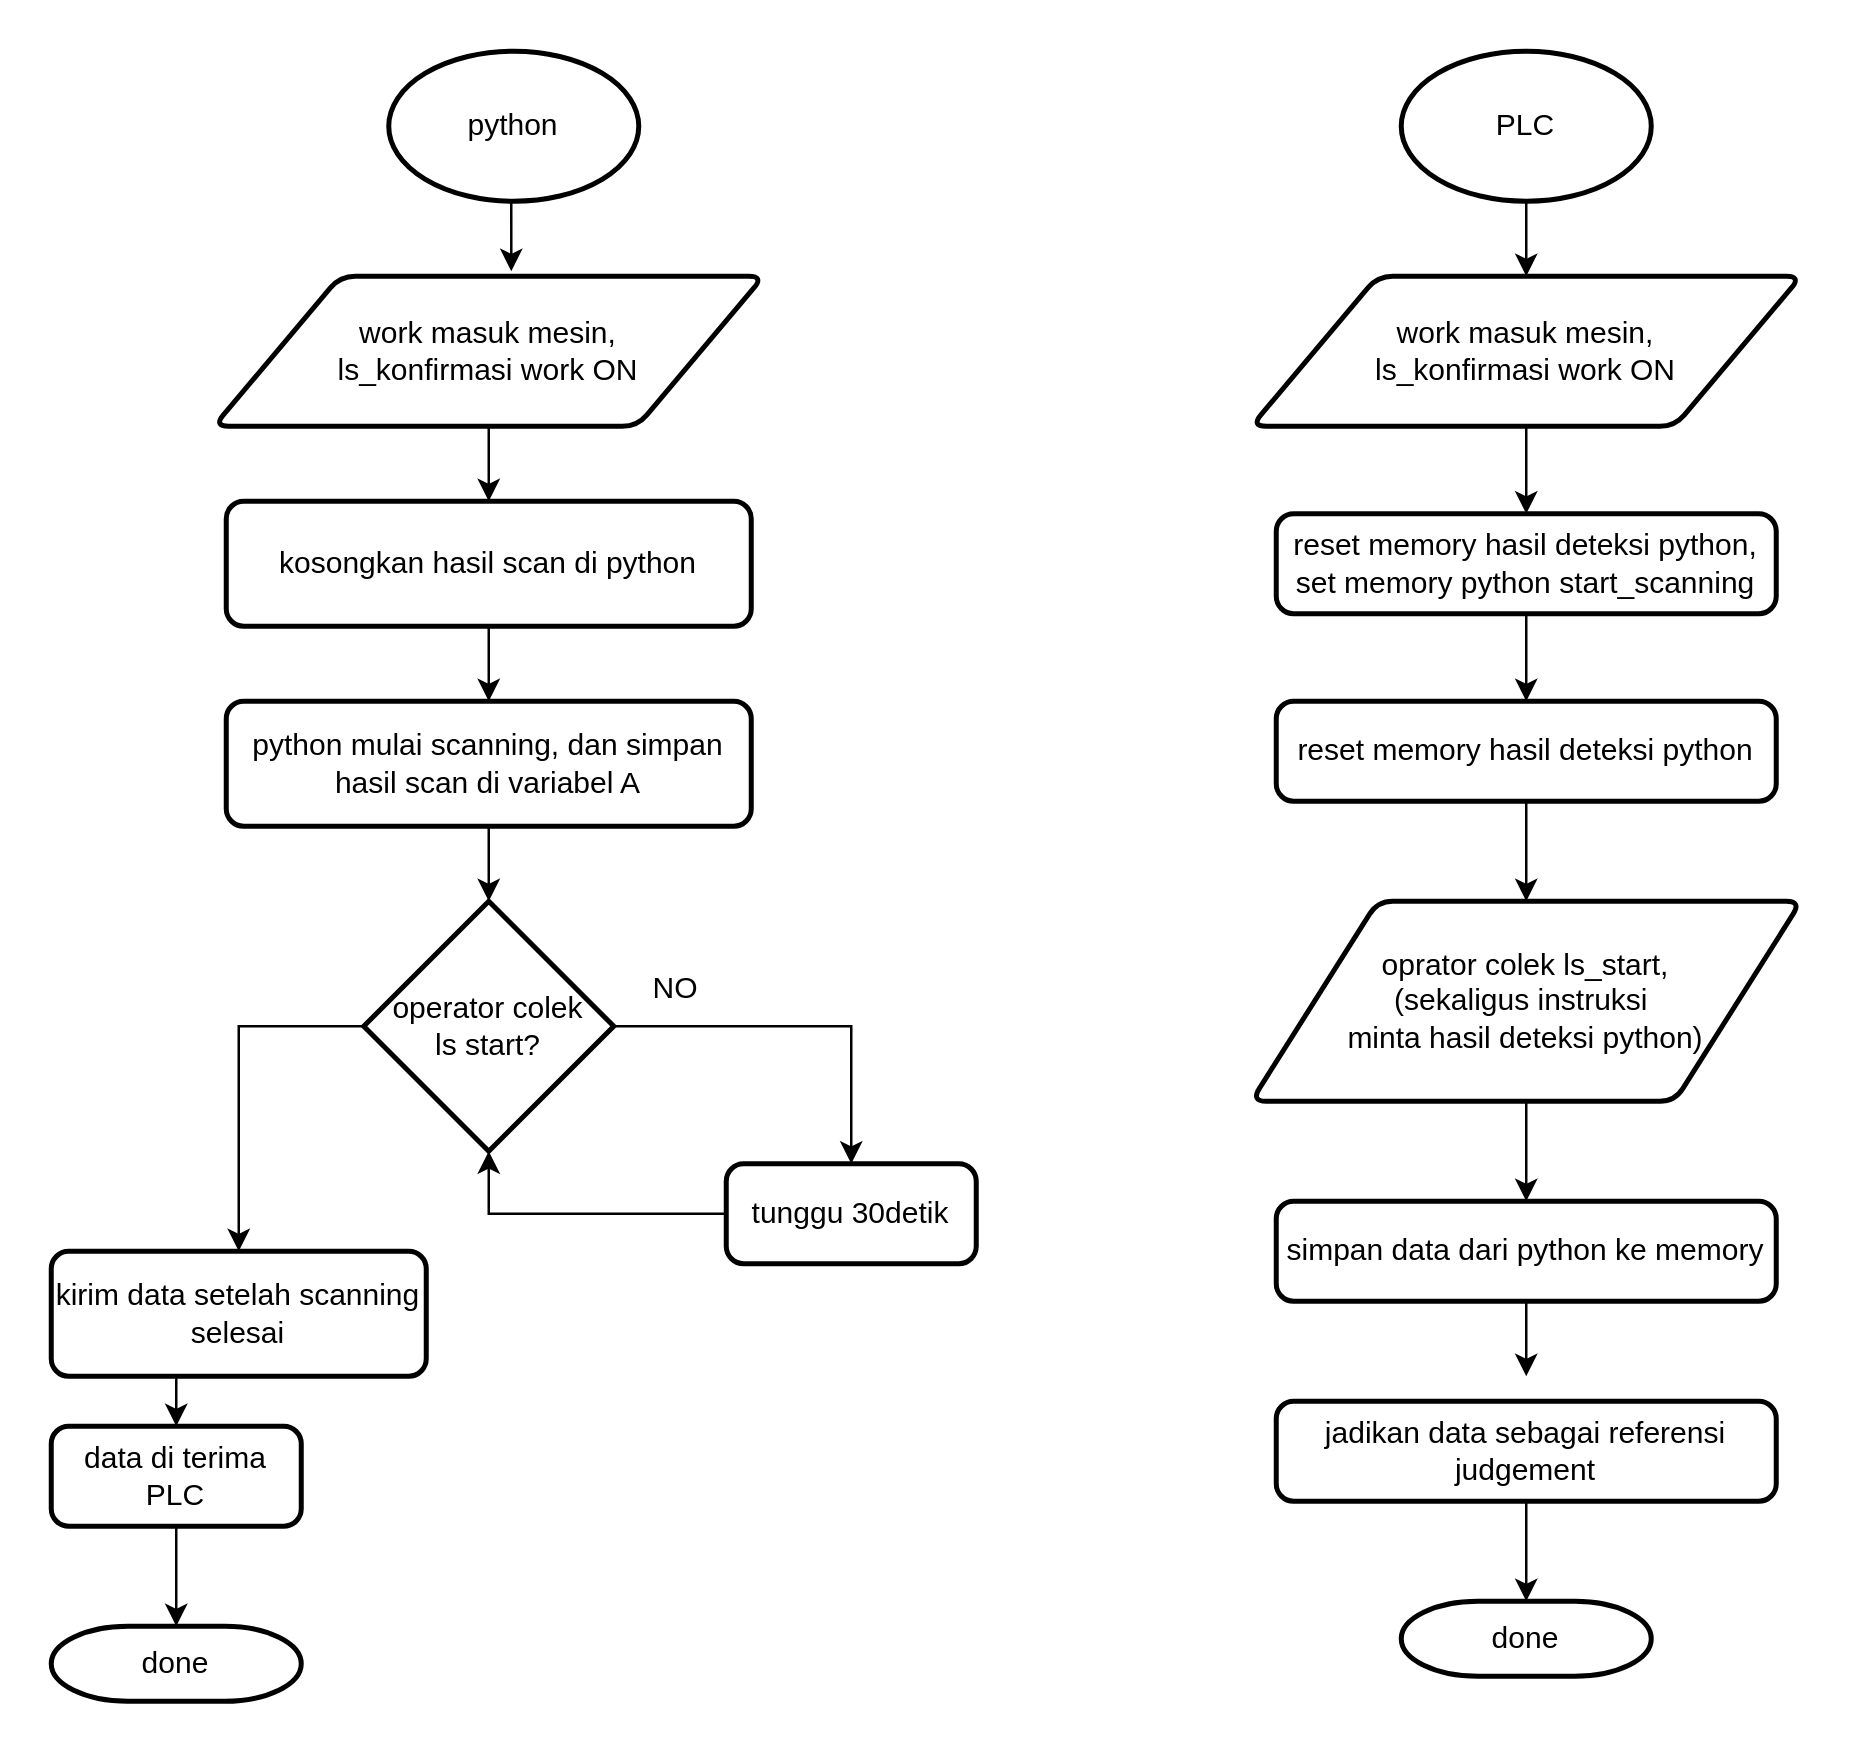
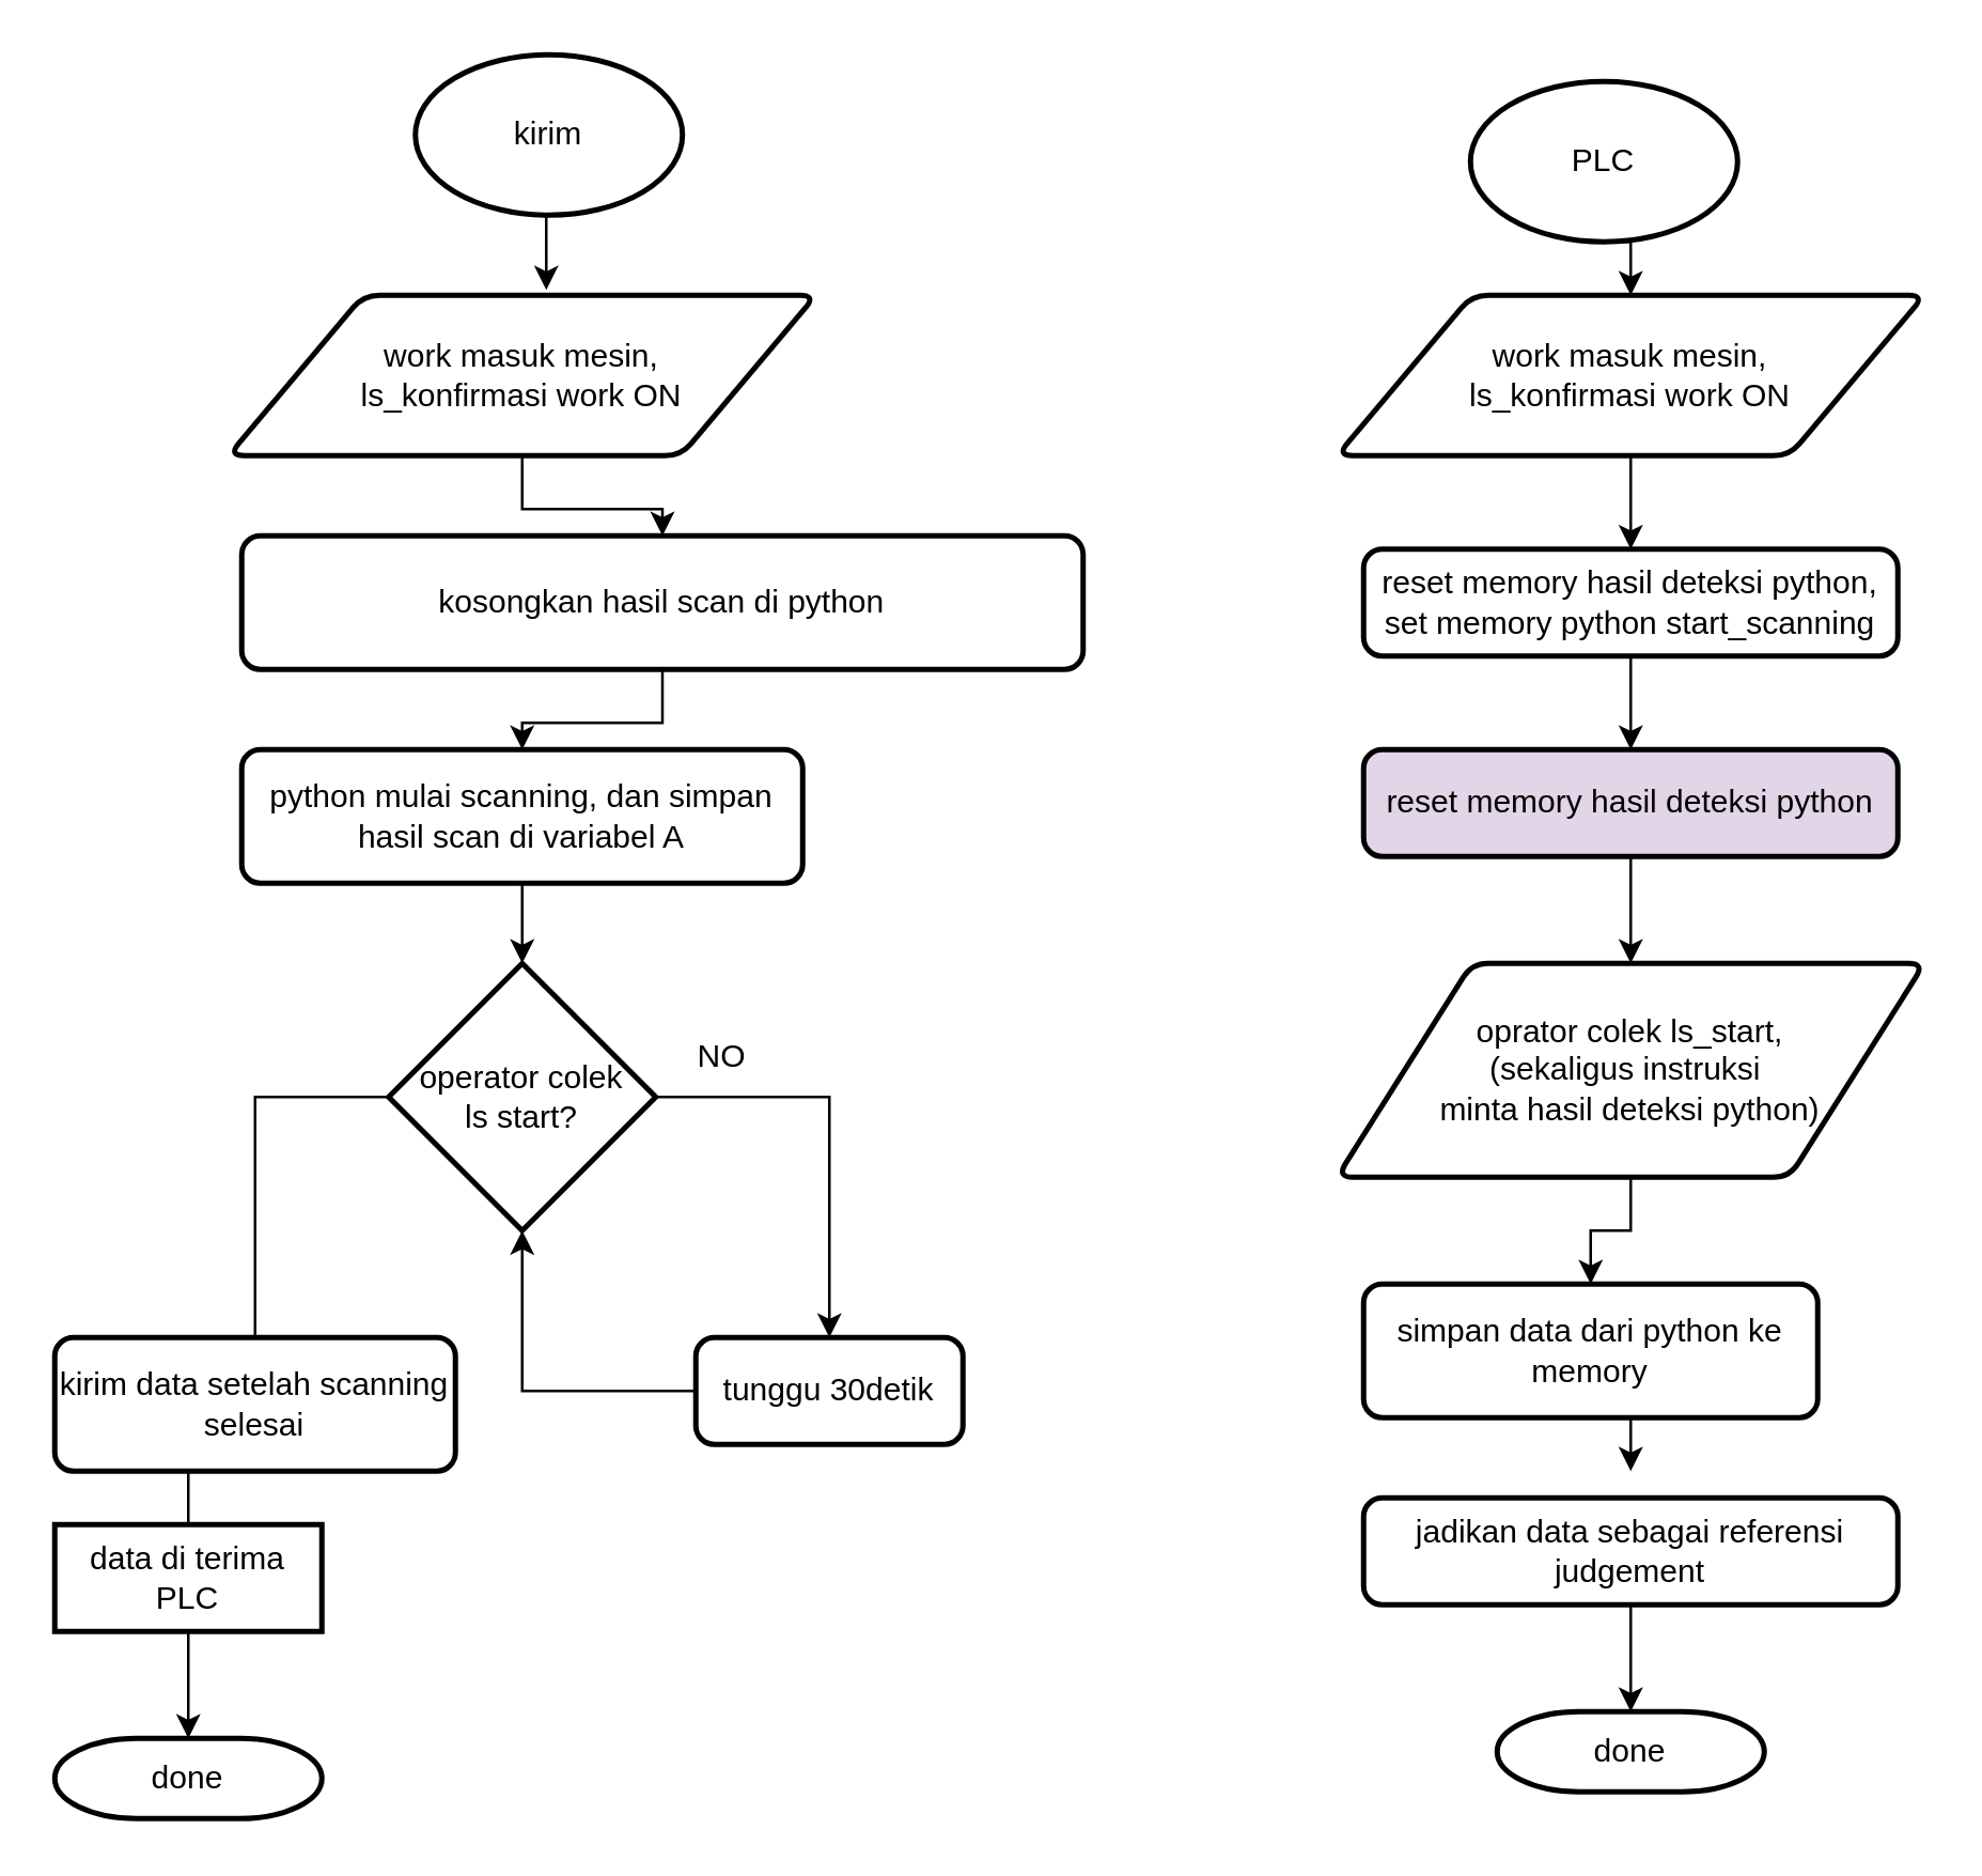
  <mxCell id="0" />
  <mxCell id="1" parent="0" />
- <mxCell id="2" value="python" style="strokeWidth=2;html=1;shape=mxgraph.flowchart.start_1;whiteSpace=wrap;" vertex="1" parent="1"><mxGeometry x="155" y="20" width="100" height="60" as="geometry" /></mxCell>
+ <mxCell id="2" value="kirim" style="strokeWidth=2;html=1;shape=mxgraph.flowchart.start_1;whiteSpace=wrap;" vertex="1" parent="1"><mxGeometry x="155" y="20" width="100" height="60" as="geometry" /></mxCell>
  <mxCell id="3" style="edgeStyle=orthogonalEdgeStyle;rounded=0;orthogonalLoop=1;jettySize=auto;html=1;exitX=0.5;exitY=1;exitDx=0;exitDy=0;entryX=0.5;entryY=0;entryDx=0;entryDy=0;" edge="1" parent="1" source="4" target="17"><mxGeometry relative="1" as="geometry" /></mxCell>
  <mxCell id="4" value="work masuk mesin,&lt;div&gt;ls_konfirmasi work ON&lt;/div&gt;" style="shape=parallelogram;html=1;strokeWidth=2;perimeter=parallelogramPerimeter;whiteSpace=wrap;rounded=1;arcSize=12;size=0.23;" vertex="1" parent="1"><mxGeometry x="85" y="110" width="220" height="60" as="geometry" /></mxCell>
  <mxCell id="5" value="python mulai scanning, dan simpan hasil scan di variabel A" style="rounded=1;whiteSpace=wrap;html=1;absoluteArcSize=1;arcSize=14;strokeWidth=2;" vertex="1" parent="1"><mxGeometry x="90" y="280" width="210" height="50" as="geometry" /></mxCell>
- <mxCell id="6" style="edgeStyle=orthogonalEdgeStyle;rounded=0;orthogonalLoop=1;jettySize=auto;html=1;exitX=0;exitY=0.5;exitDx=0;exitDy=0;exitPerimeter=0;" edge="1" parent="1" source="8" target="12"><mxGeometry relative="1" as="geometry" /></mxCell>
+ <mxCell id="6" style="edgeStyle=orthogonalEdgeStyle;rounded=0;orthogonalLoop=1;jettySize=auto;html=1;exitX=0;exitY=0.5;exitDx=0;exitDy=0;exitPerimeter=0;endArrow=none;" edge="1" parent="1" source="8" target="12"><mxGeometry relative="1" as="geometry" /></mxCell>
  <mxCell id="7" style="edgeStyle=orthogonalEdgeStyle;rounded=0;orthogonalLoop=1;jettySize=auto;html=1;exitX=1;exitY=0.5;exitDx=0;exitDy=0;exitPerimeter=0;entryX=0.5;entryY=0;entryDx=0;entryDy=0;" edge="1" parent="1" source="8" target="13"><mxGeometry relative="1" as="geometry" /></mxCell>
  <mxCell id="8" value="operator colek&lt;div&gt;ls start?&lt;/div&gt;" style="strokeWidth=2;html=1;shape=mxgraph.flowchart.decision;whiteSpace=wrap;" vertex="1" parent="1"><mxGeometry x="145" y="360" width="100" height="100" as="geometry" /></mxCell>
  <mxCell id="9" style="edgeStyle=orthogonalEdgeStyle;rounded=0;orthogonalLoop=1;jettySize=auto;html=1;exitX=0.5;exitY=1;exitDx=0;exitDy=0;exitPerimeter=0;entryX=0.541;entryY=-0.033;entryDx=0;entryDy=0;entryPerimeter=0;" edge="1" parent="1" source="2" target="4"><mxGeometry relative="1" as="geometry" /></mxCell>
  <mxCell id="10" style="edgeStyle=orthogonalEdgeStyle;rounded=0;orthogonalLoop=1;jettySize=auto;html=1;exitX=0.5;exitY=1;exitDx=0;exitDy=0;entryX=0.5;entryY=0;entryDx=0;entryDy=0;entryPerimeter=0;" edge="1" parent="1" source="5" target="8"><mxGeometry relative="1" as="geometry" /></mxCell>
- <mxCell id="11" style="edgeStyle=orthogonalEdgeStyle;rounded=0;orthogonalLoop=1;jettySize=auto;html=1;exitX=0.5;exitY=1;exitDx=0;exitDy=0;entryX=0.5;entryY=0;entryDx=0;entryDy=0;" edge="1" parent="1" source="12" target="19"><mxGeometry relative="1" as="geometry" /></mxCell>
+ <mxCell id="11" style="edgeStyle=orthogonalEdgeStyle;rounded=0;orthogonalLoop=1;jettySize=auto;html=1;exitX=0.5;exitY=1;exitDx=0;exitDy=0;entryX=0.5;entryY=0;entryDx=0;entryDy=0;endArrow=none;" edge="1" parent="1" source="12" target="19"><mxGeometry relative="1" as="geometry" /></mxCell>
  <mxCell id="12" value="kirim data setelah scanning selesai" style="rounded=1;whiteSpace=wrap;html=1;absoluteArcSize=1;arcSize=14;strokeWidth=2;" vertex="1" parent="1"><mxGeometry x="20" y="500" width="150" height="50" as="geometry" /></mxCell>
- <mxCell id="13" value="tunggu 30detik" style="rounded=1;whiteSpace=wrap;html=1;absoluteArcSize=1;arcSize=14;strokeWidth=2;" vertex="1" parent="1"><mxGeometry x="290" y="465" width="100" height="40" as="geometry" /></mxCell>
+ <mxCell id="13" value="tunggu 30detik" style="rounded=1;whiteSpace=wrap;html=1;absoluteArcSize=1;arcSize=14;strokeWidth=2;" vertex="1" parent="1"><mxGeometry x="260" y="500" width="100" height="40" as="geometry" /></mxCell>
  <mxCell id="14" style="edgeStyle=orthogonalEdgeStyle;rounded=0;orthogonalLoop=1;jettySize=auto;html=1;exitX=0;exitY=0.5;exitDx=0;exitDy=0;entryX=0.5;entryY=1;entryDx=0;entryDy=0;entryPerimeter=0;" edge="1" parent="1" source="13" target="8"><mxGeometry relative="1" as="geometry" /></mxCell>
  <mxCell id="15" value="NO" style="text;html=1;align=center;verticalAlign=middle;whiteSpace=wrap;rounded=0;" vertex="1" parent="1"><mxGeometry x="240" y="380" width="60" height="30" as="geometry" /></mxCell>
  <mxCell id="16" style="edgeStyle=orthogonalEdgeStyle;rounded=0;orthogonalLoop=1;jettySize=auto;html=1;exitX=0.5;exitY=1;exitDx=0;exitDy=0;entryX=0.5;entryY=0;entryDx=0;entryDy=0;" edge="1" parent="1" source="17" target="5"><mxGeometry relative="1" as="geometry" /></mxCell>
- <mxCell id="17" value="kosongkan hasil scan di python" style="rounded=1;whiteSpace=wrap;html=1;absoluteArcSize=1;arcSize=14;strokeWidth=2;" vertex="1" parent="1"><mxGeometry x="90" y="200" width="210" height="50" as="geometry" /></mxCell>
+ <mxCell id="17" value="kosongkan hasil scan di python" style="rounded=1;whiteSpace=wrap;html=1;absoluteArcSize=1;arcSize=14;strokeWidth=2;" vertex="1" parent="1"><mxGeometry x="90" y="200" width="315" height="50" as="geometry" /></mxCell>
  <mxCell id="18" value="done" style="strokeWidth=2;html=1;shape=mxgraph.flowchart.terminator;whiteSpace=wrap;" vertex="1" parent="1"><mxGeometry x="20" y="650" width="100" height="30" as="geometry" /></mxCell>
- <mxCell id="19" value="data di terima PLC" style="rounded=1;whiteSpace=wrap;html=1;absoluteArcSize=1;arcSize=14;strokeWidth=2;" vertex="1" parent="1"><mxGeometry x="20" y="570" width="100" height="40" as="geometry" /></mxCell>
+ <mxCell id="19" value="data di terima PLC" style="whiteSpace=wrap;html=1;absoluteArcSize=1;arcSize=14;strokeWidth=2;rounded=0;" vertex="1" parent="1"><mxGeometry x="20" y="570" width="100" height="40" as="geometry" /></mxCell>
  <mxCell id="20" style="edgeStyle=orthogonalEdgeStyle;rounded=0;orthogonalLoop=1;jettySize=auto;html=1;exitX=0.5;exitY=1;exitDx=0;exitDy=0;entryX=0.5;entryY=0;entryDx=0;entryDy=0;entryPerimeter=0;" edge="1" parent="1" source="19" target="18"><mxGeometry relative="1" as="geometry" /></mxCell>
  <mxCell id="21" style="edgeStyle=orthogonalEdgeStyle;rounded=0;orthogonalLoop=1;jettySize=auto;html=1;exitX=0.5;exitY=1;exitDx=0;exitDy=0;exitPerimeter=0;entryX=0.5;entryY=0;entryDx=0;entryDy=0;" edge="1" parent="1" source="22" target="26"><mxGeometry relative="1" as="geometry" /></mxCell>
- <mxCell id="22" value="PLC" style="strokeWidth=2;html=1;shape=mxgraph.flowchart.start_1;whiteSpace=wrap;" vertex="1" parent="1"><mxGeometry x="560" y="20" width="100" height="60" as="geometry" /></mxCell>
+ <mxCell id="22" value="PLC" style="strokeWidth=2;html=1;shape=mxgraph.flowchart.start_1;whiteSpace=wrap;" vertex="1" parent="1"><mxGeometry x="550" y="30" width="100" height="60" as="geometry" /></mxCell>
  <mxCell id="23" style="edgeStyle=orthogonalEdgeStyle;rounded=0;orthogonalLoop=1;jettySize=auto;html=1;exitX=0.5;exitY=1;exitDx=0;exitDy=0;entryX=0.5;entryY=0;entryDx=0;entryDy=0;" edge="1" parent="1" source="24" target="28"><mxGeometry relative="1" as="geometry" /></mxCell>
  <mxCell id="24" value="reset memory hasil deteksi python,&lt;div&gt;set memory python start_scanning&lt;/div&gt;" style="rounded=1;whiteSpace=wrap;html=1;absoluteArcSize=1;arcSize=14;strokeWidth=2;" vertex="1" parent="1"><mxGeometry x="510" y="205" width="200" height="40" as="geometry" /></mxCell>
  <mxCell id="25" style="edgeStyle=orthogonalEdgeStyle;rounded=0;orthogonalLoop=1;jettySize=auto;html=1;exitX=0.5;exitY=1;exitDx=0;exitDy=0;entryX=0.5;entryY=0;entryDx=0;entryDy=0;" edge="1" parent="1" source="26" target="24"><mxGeometry relative="1" as="geometry" /></mxCell>
  <mxCell id="26" value="work masuk mesin,&lt;div&gt;ls_konfirmasi work ON&lt;/div&gt;" style="shape=parallelogram;html=1;strokeWidth=2;perimeter=parallelogramPerimeter;whiteSpace=wrap;rounded=1;arcSize=12;size=0.23;" vertex="1" parent="1"><mxGeometry x="500" y="110" width="220" height="60" as="geometry" /></mxCell>
  <mxCell id="27" style="edgeStyle=orthogonalEdgeStyle;rounded=0;orthogonalLoop=1;jettySize=auto;html=1;exitX=0.5;exitY=1;exitDx=0;exitDy=0;entryX=0.5;entryY=0;entryDx=0;entryDy=0;" edge="1" parent="1" source="28" target="30"><mxGeometry relative="1" as="geometry" /></mxCell>
- <mxCell id="28" value="reset memory hasil deteksi python" style="rounded=1;whiteSpace=wrap;html=1;absoluteArcSize=1;arcSize=14;strokeWidth=2;" vertex="1" parent="1"><mxGeometry x="510" y="280" width="200" height="40" as="geometry" /></mxCell>
+ <mxCell id="28" value="reset memory hasil deteksi python" style="rounded=1;whiteSpace=wrap;html=1;absoluteArcSize=1;arcSize=14;strokeWidth=2;fillColor=#e1d5e7;" vertex="1" parent="1"><mxGeometry x="510" y="280" width="200" height="40" as="geometry" /></mxCell>
  <mxCell id="29" style="edgeStyle=orthogonalEdgeStyle;rounded=0;orthogonalLoop=1;jettySize=auto;html=1;exitX=0.5;exitY=1;exitDx=0;exitDy=0;entryX=0.5;entryY=0;entryDx=0;entryDy=0;" edge="1" parent="1" source="30" target="31"><mxGeometry relative="1" as="geometry" /></mxCell>
  <mxCell id="30" value="oprator colek ls_start,&lt;div&gt;(sekaligus instruksi&amp;nbsp;&lt;/div&gt;&lt;div&gt;minta hasil deteksi python)&lt;/div&gt;" style="shape=parallelogram;html=1;strokeWidth=2;perimeter=parallelogramPerimeter;whiteSpace=wrap;rounded=1;arcSize=12;size=0.23;" vertex="1" parent="1"><mxGeometry x="500" y="360" width="220" height="80" as="geometry" /></mxCell>
- <mxCell id="31" value="simpan data dari python ke memory" style="rounded=1;whiteSpace=wrap;html=1;absoluteArcSize=1;arcSize=14;strokeWidth=2;" vertex="1" parent="1"><mxGeometry x="510" y="480" width="200" height="40" as="geometry" /></mxCell>
+ <mxCell id="31" value="simpan data dari python ke memory" style="rounded=1;whiteSpace=wrap;html=1;absoluteArcSize=1;arcSize=14;strokeWidth=2;" vertex="1" parent="1"><mxGeometry x="510" y="480" width="170" height="50" as="geometry" /></mxCell>
  <mxCell id="32" style="edgeStyle=orthogonalEdgeStyle;rounded=0;orthogonalLoop=1;jettySize=auto;html=1;exitX=0.5;exitY=1;exitDx=0;exitDy=0;entryX=0.5;entryY=0;entryDx=0;entryDy=0;entryPerimeter=0;" edge="1" parent="1" source="31"><mxGeometry relative="1" as="geometry"><mxPoint x="610" y="550" as="targetPoint" /></mxGeometry></mxCell>
  <mxCell id="33" value="jadikan data sebagai referensi judgement" style="rounded=1;whiteSpace=wrap;html=1;absoluteArcSize=1;arcSize=14;strokeWidth=2;" vertex="1" parent="1"><mxGeometry x="510" y="560" width="200" height="40" as="geometry" /></mxCell>
  <mxCell id="34" value="done" style="strokeWidth=2;html=1;shape=mxgraph.flowchart.terminator;whiteSpace=wrap;" vertex="1" parent="1"><mxGeometry x="560" y="640" width="100" height="30" as="geometry" /></mxCell>
  <mxCell id="35" style="edgeStyle=orthogonalEdgeStyle;rounded=0;orthogonalLoop=1;jettySize=auto;html=1;exitX=0.5;exitY=1;exitDx=0;exitDy=0;entryX=0.5;entryY=0;entryDx=0;entryDy=0;entryPerimeter=0;" edge="1" parent="1" source="33" target="34"><mxGeometry relative="1" as="geometry" /></mxCell>
